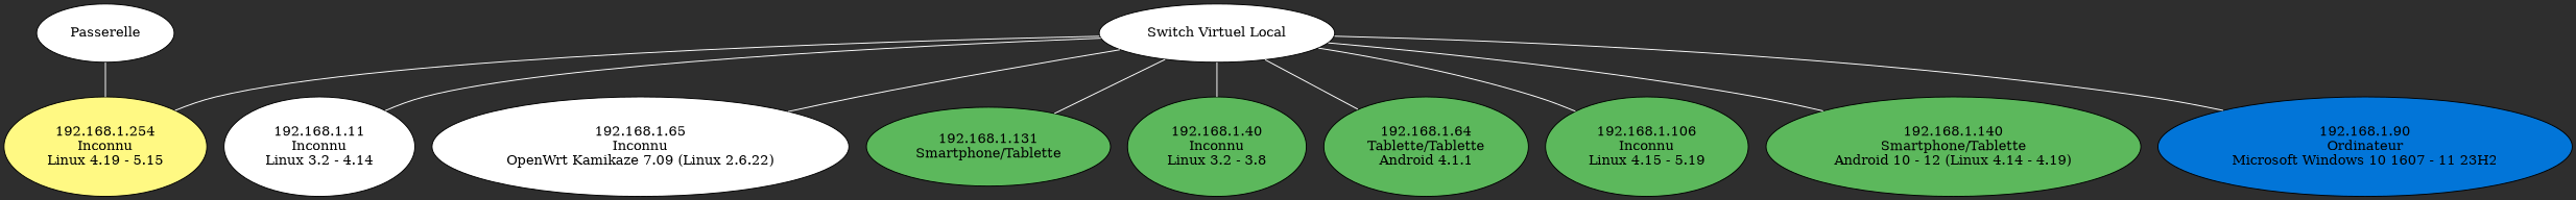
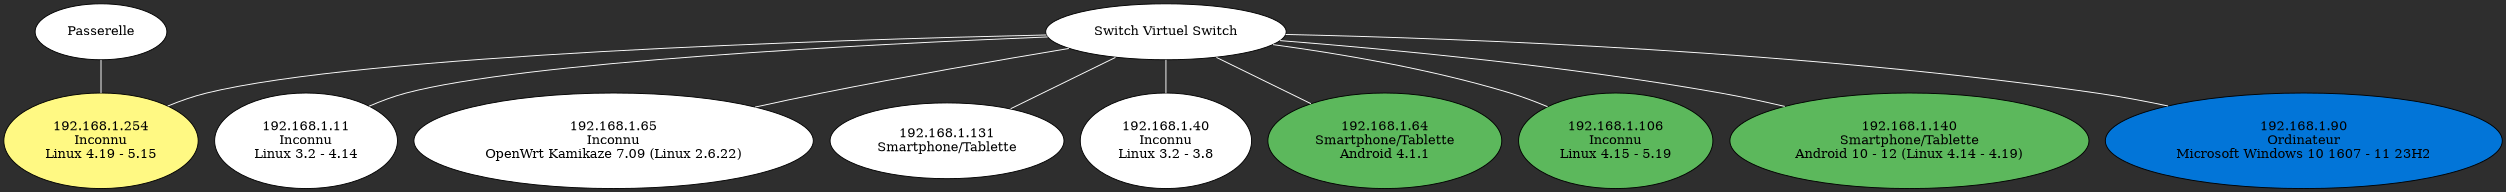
  graph {
    bgcolor="#2E2E2E"
    splines=true
    node [color=black fillcolor="#5CB85C" fontcolor=black fontsize=14 margin=0.2 shape=ellipse style=filled]
    edge [color=white]
-   n1 [fillcolor=white label="Switch Virtuel Local"]
+   n1 [fillcolor=white label="Switch Virtuel Switch"]
    n2 [fillcolor="#fff983" label="192.168.1.254\nInconnu\nLinux 4.19 - 5.15" root=true]
    n3 [fillcolor="#FFFFFF" label="192.168.1.11\nInconnu\nLinux 3.2 - 4.14"]
    n4 [fillcolor="#FFFFFF" label="192.168.1.65\nInconnu\nOpenWrt Kamikaze 7.09 (Linux 2.6.22)"]
-   n5 [label="192.168.1.131\nSmartphone/Tablette\n"]
-   n6 [label="192.168.1.40\nInconnu\nLinux 3.2 - 3.8"]
-   n7 [label="192.168.1.64\nTablette/Tablette\nAndroid 4.1.1"]
+   n5 [fillcolor="#FFFFFF" label="192.168.1.131\nSmartphone/Tablette\n"]
+   n6 [fillcolor="#FFFFFF" label="192.168.1.40\nInconnu\nLinux 3.2 - 3.8"]
+   n7 [label="192.168.1.64\nSmartphone/Tablette\nAndroid 4.1.1"]
    n8 [label="192.168.1.106\nInconnu\nLinux 4.15 - 5.19"]
    n9 [label="192.168.1.140\nSmartphone/Tablette\nAndroid 10 - 12 (Linux 4.14 - 4.19)"]
    n10 [fillcolor="#0275D8" label="192.168.1.90\nOrdinateur\nMicrosoft Windows 10 1607 - 11 23H2"]
    n11 [fillcolor=white label=Passerelle]
    n1 -- n2
    n1 -- n3
    n1 -- n4
    n1 -- n5
    n1 -- n6
    n1 -- n7
    n1 -- n8
    n1 -- n9
    n1 -- n10
    n11 -- n2
  }
